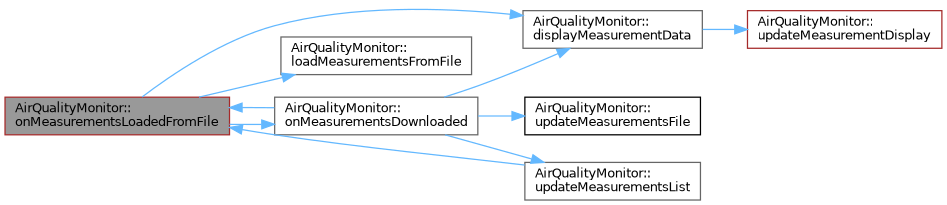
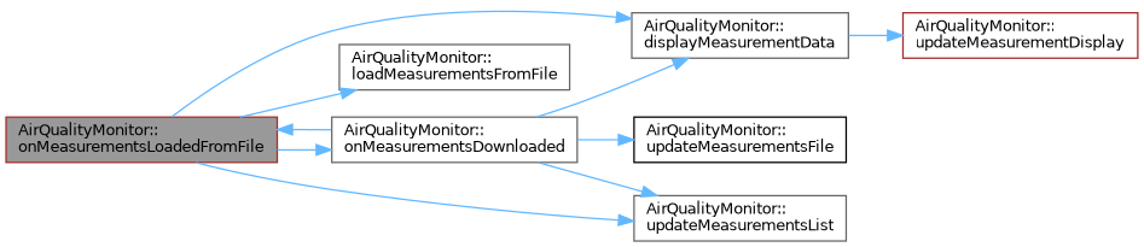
  digraph {
    rankdir=LR
    node [color=gray40 fillcolor=white fontname=Helvetica fontsize=10 shape=box style=filled]
    edge [color=steelblue1 fontname=Helvetica fontsize=10 labelfontname=Helvetica labelfontsize=10 style=solid]
    n1 [color=brown fillcolor=grey60 fontcolor=black height=0.2 label="AirQualityMonitor::\lonMeasurementsLoadedFromFile" width=0.4]
    n2 [height=0.2 label="AirQualityMonitor::\ldisplayMeasurementData" width=0.4]
    n3 [height=0.2 label="AirQualityMonitor::\lloadMeasurementsFromFile" width=0.4]
    n4 [height=0.2 label="AirQualityMonitor::\lonMeasurementsDownloaded" width=0.4]
    n5 [height=0.2 label="AirQualityMonitor::\lupdateMeasurementsList" width=0.4]
    n6 [color=brown height=0.2 label="AirQualityMonitor::\lupdateMeasurementDisplay" width=0.4]
    n7 [color=black height=0.2 label="AirQualityMonitor::\lupdateMeasurementsFile" width=0.4]
    n1 -> n2
    n1 -> n3
    n1 -> n4
-   n5 -> n1
+   n1 -> n5
    n2 -> n6
    n4 -> n1
    n4 -> n2
    n4 -> n5
    n4 -> n7
  }
